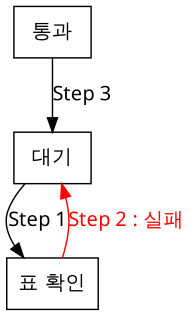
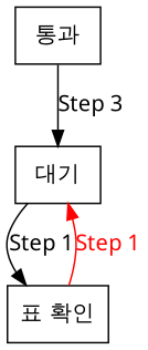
  digraph {
    node [fontname="굴림" shape=record]
    edge [fontname="굴림"]
    "대기"
    "표 확인"
    "통과"
    "대기" -> "표 확인" [label="Step 1"]
-   "표 확인" -> "대기" [color=red fontcolor=red label="Step 2 : 실패"]
+   "표 확인" -> "대기" [color=red fontcolor=red label="Step 1"]
    "통과" -> "대기" [label="Step 3"]
  }
